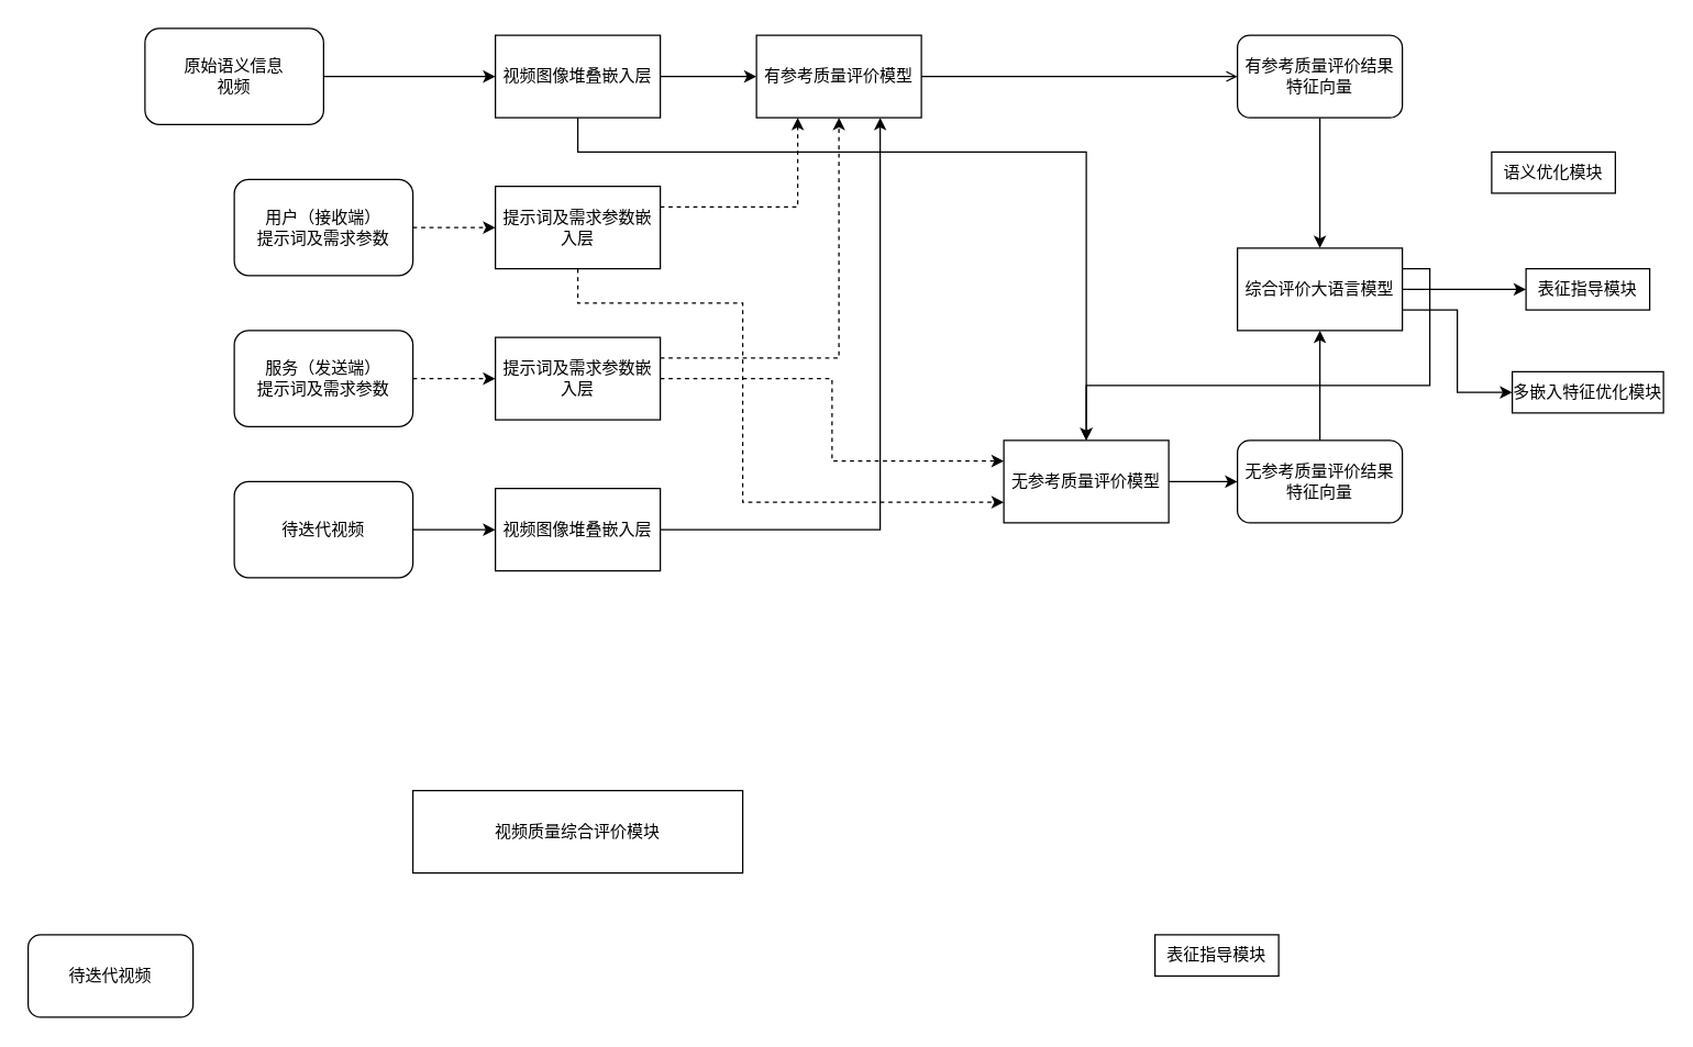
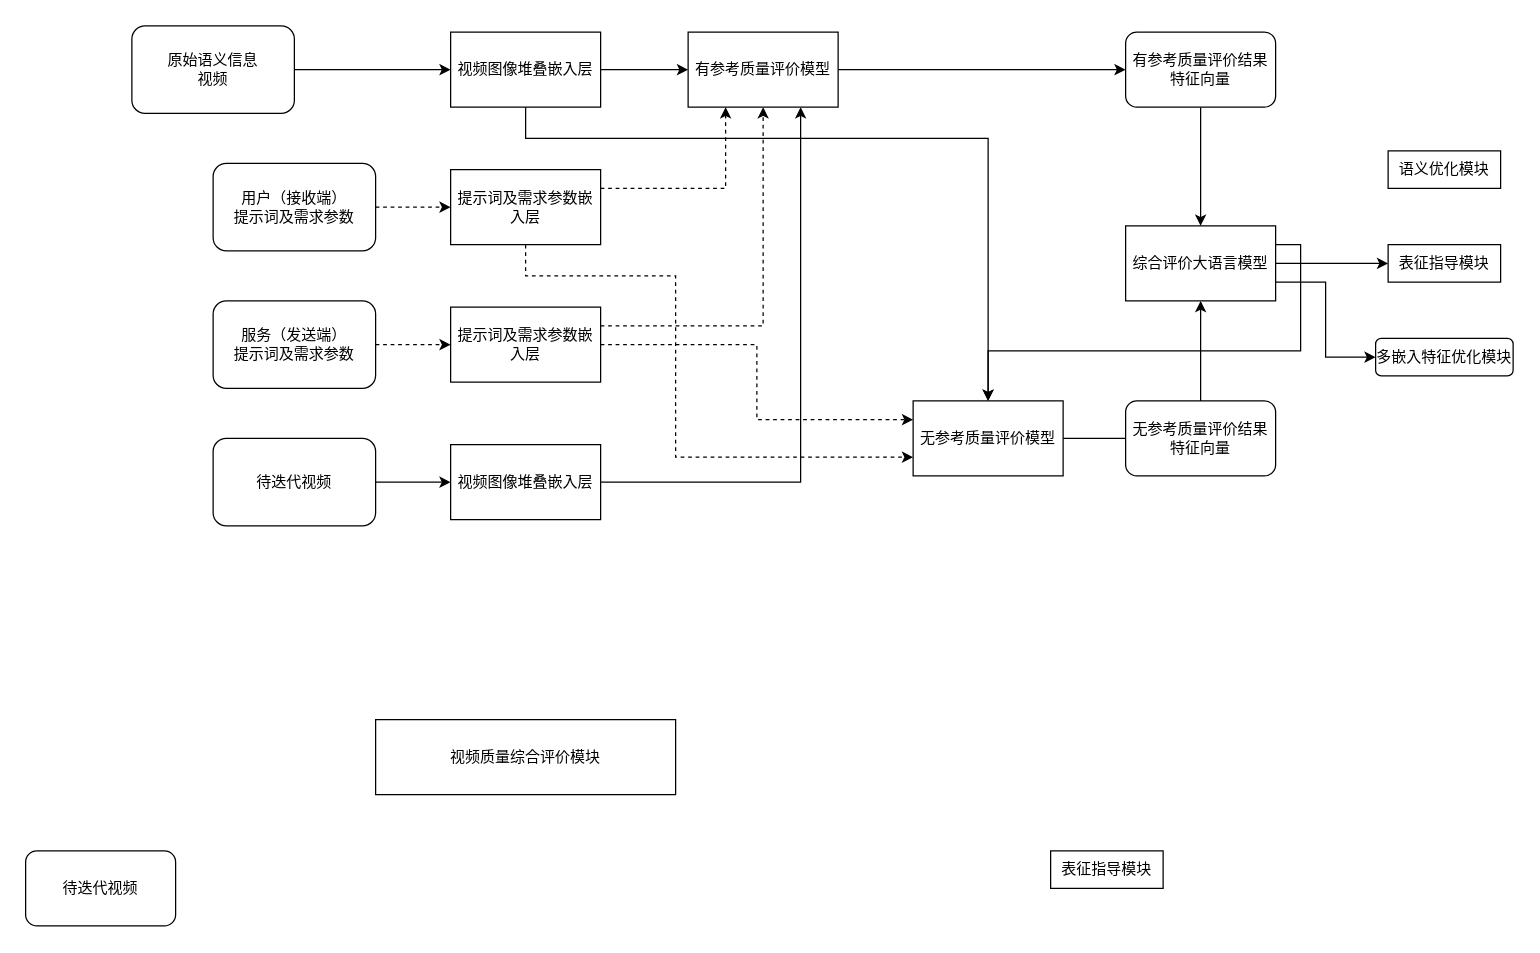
  <mxCell id="0" />
  <mxCell id="1" parent="0" />
  <mxCell id="2" style="edgeStyle=orthogonalEdgeStyle;rounded=0;orthogonalLoop=1;jettySize=auto;html=1;entryX=0;entryY=0.5;entryDx=0;entryDy=0;dashed=1;" edge="1" parent="1" source="3" target="20"><mxGeometry relative="1" as="geometry" /></mxCell>
  <mxCell id="3" value="用户（接收端）&lt;div&gt;提示词及&lt;span style=&quot;background-color: initial;&quot;&gt;需求参数&lt;/span&gt;&lt;/div&gt;" style="rounded=1;whiteSpace=wrap;html=1;" parent="1" vertex="1"><mxGeometry x="170" y="130" width="130" height="70" as="geometry" /></mxCell>
  <mxCell id="4" value="待迭代视频" style="rounded=1;whiteSpace=wrap;html=1;" parent="1" vertex="1"><mxGeometry y="680" width="120" height="60" as="geometry" x="20" /></mxCell>
  <mxCell id="5" value="视频质量综合评价模块" style="rounded=0;whiteSpace=wrap;html=1;" parent="1" vertex="1"><mxGeometry x="300" y="575" width="240" height="60" as="geometry" /></mxCell>
  <mxCell id="6" value="表征指导模块" style="rounded=0;whiteSpace=wrap;html=1;" parent="1" vertex="1"><mxGeometry x="840" y="680" width="90" height="30" as="geometry" /></mxCell>
  <mxCell id="7" style="edgeStyle=orthogonalEdgeStyle;rounded=0;orthogonalLoop=1;jettySize=auto;html=1;entryX=0;entryY=0.5;entryDx=0;entryDy=0;dashed=1;" edge="1" parent="1" source="8" target="24"><mxGeometry relative="1" as="geometry" /></mxCell>
  <mxCell id="8" value="服务（发送端）&lt;div&gt;提示词及&lt;span style=&quot;background-color: initial;&quot;&gt;需求参数&lt;/span&gt;&lt;/div&gt;" style="rounded=1;whiteSpace=wrap;html=1;" parent="1" vertex="1"><mxGeometry x="170" y="240" width="130" height="70" as="geometry" /></mxCell>
  <mxCell id="9" style="edgeStyle=orthogonalEdgeStyle;rounded=0;orthogonalLoop=1;jettySize=auto;html=1;entryX=0;entryY=0.5;entryDx=0;entryDy=0;" edge="1" parent="1" source="10" target="17"><mxGeometry relative="1" as="geometry" /></mxCell>
  <mxCell id="10" value="待迭代视频" style="rounded=1;whiteSpace=wrap;html=1;" vertex="1" parent="1"><mxGeometry x="170" y="350" width="130" height="70" as="geometry" /></mxCell>
  <mxCell id="11" style="edgeStyle=orthogonalEdgeStyle;rounded=0;orthogonalLoop=1;jettySize=auto;html=1;entryX=0;entryY=0.5;entryDx=0;entryDy=0;" edge="1" parent="1" source="12" target="15"><mxGeometry relative="1" as="geometry" /></mxCell>
  <mxCell id="12" value="原始语义信息&lt;div&gt;视频&lt;/div&gt;" style="rounded=1;whiteSpace=wrap;html=1;" vertex="1" parent="1"><mxGeometry x="105" y="20" width="130" height="70" as="geometry" /></mxCell>
  <mxCell id="13" style="edgeStyle=orthogonalEdgeStyle;rounded=0;orthogonalLoop=1;jettySize=auto;html=1;entryX=0;entryY=0.5;entryDx=0;entryDy=0;" edge="1" parent="1" source="15" target="26"><mxGeometry relative="1" as="geometry" /></mxCell>
  <mxCell id="14" style="edgeStyle=orthogonalEdgeStyle;rounded=0;orthogonalLoop=1;jettySize=auto;html=1;entryX=0.5;entryY=0;entryDx=0;entryDy=0;" edge="1" parent="1" source="15" target="30"><mxGeometry relative="1" as="geometry"><Array as="points"><mxPoint x="420" y="110" /><mxPoint x="790" y="110" /></Array></mxGeometry></mxCell>
  <mxCell id="15" value="视频图像堆叠嵌入层" style="rounded=0;whiteSpace=wrap;html=1;" vertex="1" parent="1"><mxGeometry x="360" y="25" width="120" height="60" as="geometry" /></mxCell>
  <mxCell id="16" style="edgeStyle=orthogonalEdgeStyle;rounded=0;orthogonalLoop=1;jettySize=auto;html=1;entryX=0.75;entryY=1;entryDx=0;entryDy=0;" edge="1" parent="1" source="17" target="26"><mxGeometry relative="1" as="geometry" /></mxCell>
  <mxCell id="17" value="视频图像堆叠嵌入层" style="rounded=0;whiteSpace=wrap;html=1;" vertex="1" parent="1"><mxGeometry x="360" y="355" width="120" height="60" as="geometry" /></mxCell>
  <mxCell id="18" style="edgeStyle=orthogonalEdgeStyle;rounded=0;orthogonalLoop=1;jettySize=auto;html=1;entryX=0.25;entryY=1;entryDx=0;entryDy=0;dashed=1;exitX=1;exitY=0.25;exitDx=0;exitDy=0;" edge="1" parent="1" source="20" target="26"><mxGeometry relative="1" as="geometry" /></mxCell>
  <mxCell id="19" style="edgeStyle=orthogonalEdgeStyle;rounded=0;orthogonalLoop=1;jettySize=auto;html=1;entryX=0;entryY=0.75;entryDx=0;entryDy=0;dashed=1;" edge="1" parent="1" source="20" target="30"><mxGeometry relative="1" as="geometry"><Array as="points"><mxPoint x="420" y="220" /><mxPoint x="540" y="220" /><mxPoint x="540" y="365" /></Array></mxGeometry></mxCell>
  <mxCell id="20" value="提示词及需求参数嵌入层" style="rounded=0;whiteSpace=wrap;html=1;" vertex="1" parent="1"><mxGeometry x="360" y="135" width="120" height="60" as="geometry" /></mxCell>
  <mxCell id="21" style="edgeStyle=orthogonalEdgeStyle;rounded=0;orthogonalLoop=1;jettySize=auto;html=1;dashed=1;entryX=0.5;entryY=1;entryDx=0;entryDy=0;exitX=1;exitY=0.25;exitDx=0;exitDy=0;" edge="1" parent="1" source="24" target="26"><mxGeometry relative="1" as="geometry"><mxPoint x="630" y="90" as="targetPoint" /></mxGeometry></mxCell>
  <mxCell id="22" style="edgeStyle=orthogonalEdgeStyle;rounded=0;orthogonalLoop=1;jettySize=auto;html=1;entryX=0;entryY=0.25;entryDx=0;entryDy=0;strokeColor=none;dashed=1;" edge="1" parent="1" source="24" target="30"><mxGeometry relative="1" as="geometry"><Array as="points"><mxPoint x="420" y="335" /></Array></mxGeometry></mxCell>
  <mxCell id="23" style="edgeStyle=orthogonalEdgeStyle;rounded=0;orthogonalLoop=1;jettySize=auto;html=1;entryX=0;entryY=0.25;entryDx=0;entryDy=0;dashed=1;" edge="1" parent="1" source="24" target="30"><mxGeometry relative="1" as="geometry" /></mxCell>
  <mxCell id="24" value="提示词及需求参数嵌入层" style="rounded=0;whiteSpace=wrap;html=1;" vertex="1" parent="1"><mxGeometry x="360" y="245" width="120" height="60" as="geometry" /></mxCell>
- <mxCell id="25" style="edgeStyle=orthogonalEdgeStyle;rounded=0;orthogonalLoop=1;jettySize=auto;html=1;entryX=0;entryY=0.5;entryDx=0;entryDy=0;endArrow=open;" edge="1" parent="1" source="26" target="28"><mxGeometry relative="1" as="geometry" /></mxCell>
+ <mxCell id="25" style="edgeStyle=orthogonalEdgeStyle;rounded=0;orthogonalLoop=1;jettySize=auto;html=1;entryX=0;entryY=0.5;entryDx=0;entryDy=0;" edge="1" parent="1" source="26" target="28"><mxGeometry relative="1" as="geometry" /></mxCell>
  <mxCell id="26" value="有参考质量评价模型" style="rounded=0;whiteSpace=wrap;html=1;" vertex="1" parent="1"><mxGeometry x="550" y="25" width="120" height="60" as="geometry" /></mxCell>
  <mxCell id="27" style="edgeStyle=orthogonalEdgeStyle;rounded=0;orthogonalLoop=1;jettySize=auto;html=1;entryX=0.5;entryY=0;entryDx=0;entryDy=0;" edge="1" parent="1" source="28" target="36"><mxGeometry relative="1" as="geometry" /></mxCell>
  <mxCell id="28" value="有参考质量评价结果特征向量" style="rounded=1;whiteSpace=wrap;html=1;" vertex="1" parent="1"><mxGeometry x="900" y="25" width="120" height="60" as="geometry" /></mxCell>
- <mxCell id="29" style="edgeStyle=orthogonalEdgeStyle;rounded=0;orthogonalLoop=1;jettySize=auto;html=1;entryX=0;entryY=0.5;entryDx=0;entryDy=0;" edge="1" parent="1" source="30" target="32"><mxGeometry relative="1" as="geometry" /></mxCell>
+ <mxCell id="29" style="edgeStyle=orthogonalEdgeStyle;rounded=0;orthogonalLoop=1;jettySize=auto;html=1;entryX=0;entryY=0.5;entryDx=0;entryDy=0;endArrow=none;" edge="1" parent="1" source="30" target="32"><mxGeometry relative="1" as="geometry" /></mxCell>
  <mxCell id="30" value="无参考质量评价模型" style="rounded=0;whiteSpace=wrap;html=1;" vertex="1" parent="1"><mxGeometry x="730" y="320" width="120" height="60" as="geometry" /></mxCell>
  <mxCell id="31" style="edgeStyle=orthogonalEdgeStyle;rounded=0;orthogonalLoop=1;jettySize=auto;html=1;entryX=0.5;entryY=1;entryDx=0;entryDy=0;" edge="1" parent="1" source="32" target="36"><mxGeometry relative="1" as="geometry" /></mxCell>
  <mxCell id="32" value="无参考质量评价结果特征向量" style="rounded=1;whiteSpace=wrap;html=1;" vertex="1" parent="1"><mxGeometry x="900" y="320" width="120" height="60" as="geometry" /></mxCell>
  <mxCell id="33" style="edgeStyle=orthogonalEdgeStyle;rounded=0;orthogonalLoop=1;jettySize=auto;html=1;exitX=1;exitY=0.25;exitDx=0;exitDy=0;" edge="1" parent="1" source="36" target="30"><mxGeometry relative="1" as="geometry" /></mxCell>
  <mxCell id="34" style="edgeStyle=orthogonalEdgeStyle;rounded=0;orthogonalLoop=1;jettySize=auto;html=1;" edge="1" parent="1" source="36" target="38"><mxGeometry relative="1" as="geometry" /></mxCell>
  <mxCell id="35" style="edgeStyle=orthogonalEdgeStyle;rounded=0;orthogonalLoop=1;jettySize=auto;html=1;exitX=1;exitY=0.75;exitDx=0;exitDy=0;entryX=0;entryY=0.5;entryDx=0;entryDy=0;" edge="1" parent="1" source="36" target="39"><mxGeometry relative="1" as="geometry" /></mxCell>
  <mxCell id="36" value="综合评价大语言模型" style="rounded=0;whiteSpace=wrap;html=1;" vertex="1" parent="1"><mxGeometry x="900" y="180" width="120" height="60" as="geometry" /></mxCell>
- <mxCell id="37" value="语义优化模块" style="rounded=0;whiteSpace=wrap;html=1;" vertex="1" parent="1"><mxGeometry x="1085" y="110" width="90" height="30" as="geometry" /></mxCell>
+ <mxCell id="37" value="语义优化模块" style="rounded=0;whiteSpace=wrap;html=1;" vertex="1" parent="1"><mxGeometry x="1110" y="120" width="90" height="30" as="geometry" /></mxCell>
  <mxCell id="38" value="表征指导模块" style="rounded=0;whiteSpace=wrap;html=1;" vertex="1" parent="1"><mxGeometry x="1110" y="195" width="90" height="30" as="geometry" /></mxCell>
- <mxCell id="39" value="多嵌入特征优化模块" style="rounded=0;whiteSpace=wrap;html=1;" vertex="1" parent="1"><mxGeometry x="1100" y="270" width="110" height="30" as="geometry" /></mxCell>
+ <mxCell id="39" value="多嵌入特征优化模块" style="whiteSpace=wrap;html=1;rounded=1;" vertex="1" parent="1"><mxGeometry x="1100" y="270" width="110" height="30" as="geometry" /></mxCell>
